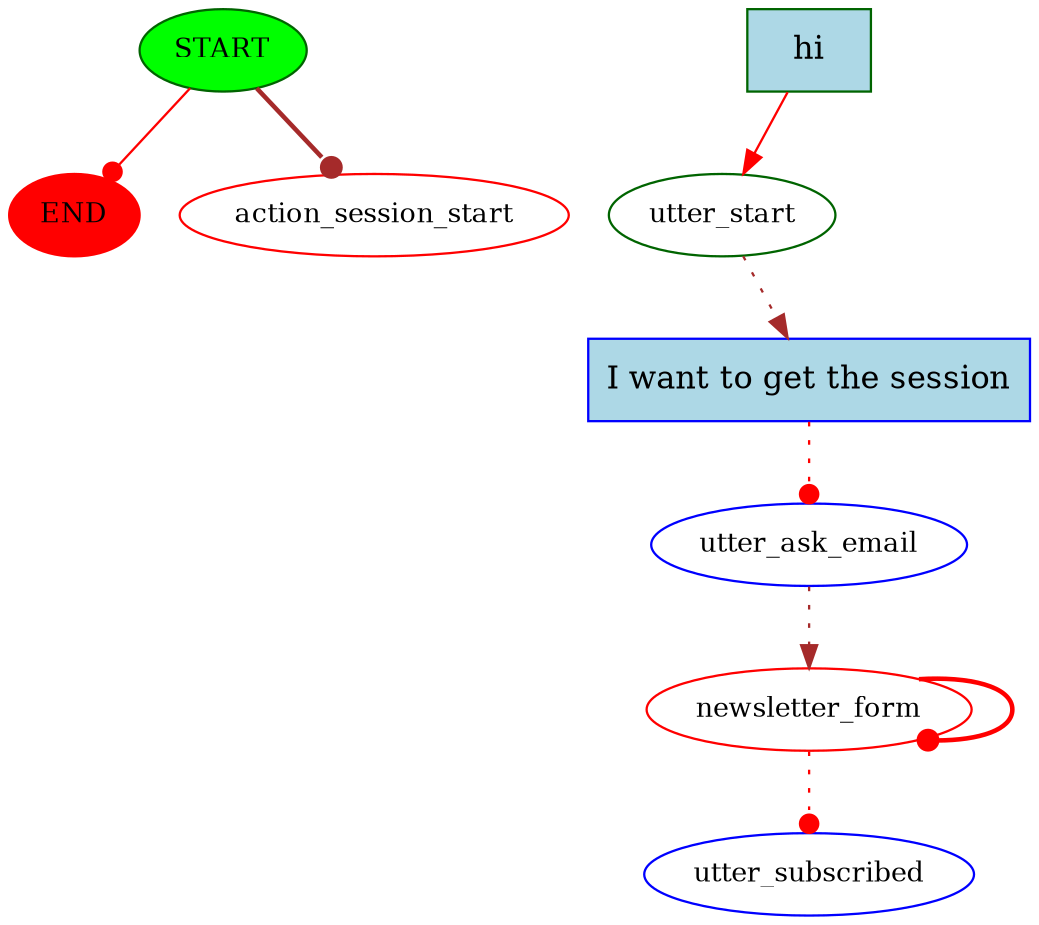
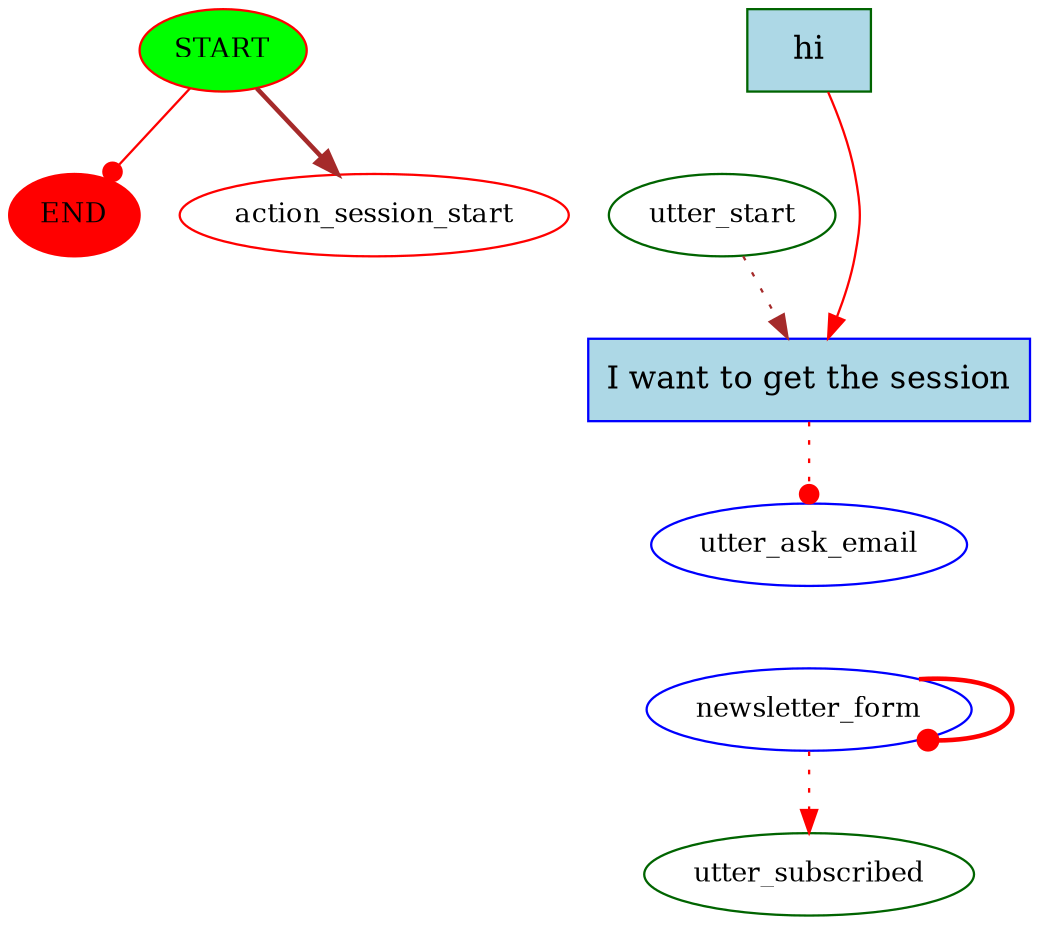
  digraph {
    node [color=red fontsize=12]
    edge [arrowhead=normal color=red style=dotted]
-   n1 [color=darkgreen fillcolor=green label=START style=filled]
+   n1 [fillcolor=green label=START style=filled]
    n2 [fillcolor=red label=END style=filled]
    n3 [label=action_session_start]
    n4 [color=darkgreen fillcolor=lightblue label=hi shape=rect style=filled fontsize=""]
    n5 [color=darkgreen label=utter_start]
    n6 [color=blue fillcolor=lightblue label="I want to get the session" shape=rect style=filled fontsize=""]
    n7 [color=blue label=utter_ask_email]
-   n8 [label=newsletter_form]
-   n9 [color=blue label=utter_subscribed]
+   n8 [color=blue label=newsletter_form]
+   n9 [color=darkgreen label=utter_subscribed]
    n1 -> n2 [arrowhead=dot style=solid]
-   n1 -> n3 [arrowhead=dot color=brown style=bold]
-   n4 -> n5 [style=solid]
+   n1 -> n3 [color=brown style=bold]
+   n4 -> n6 [style=solid]
    n5 -> n6 [color=brown]
    n6 -> n7 [arrowhead=dot]
-   n7 -> n8 [color=brown]
    n8 -> n8 [arrowhead=dot style=bold]
-   n8 -> n9 [arrowhead=dot]
+   n8 -> n9
  }
